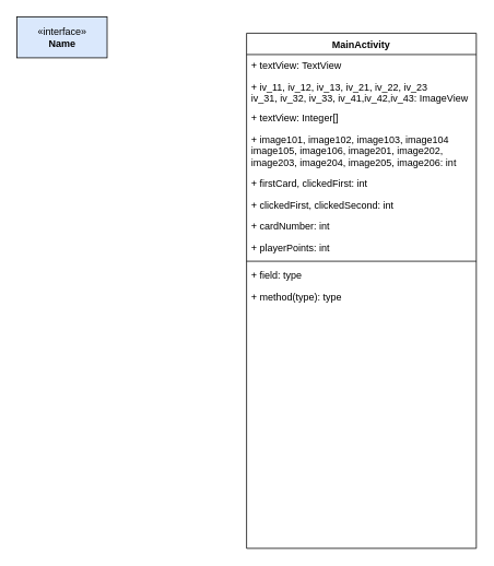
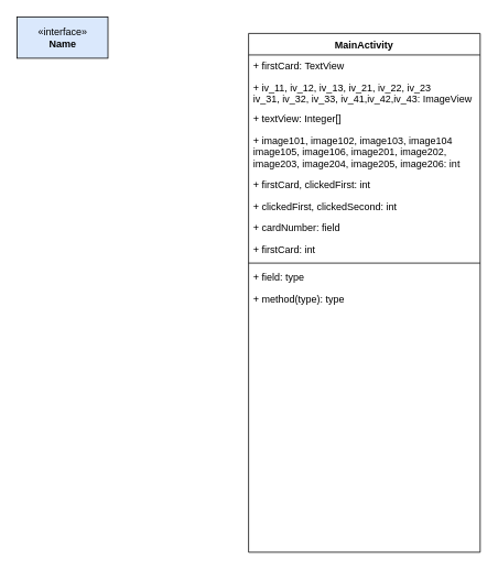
  <mxCell id="0" />
  <mxCell id="1" parent="0" />
  <mxCell id="2" value="&amp;laquo;interface&amp;raquo;&lt;br&gt;&lt;b&gt;Name&lt;/b&gt;" style="html=1;fillColor=#dae8fc;" vertex="1" parent="1"><mxGeometry x="20" y="20" width="110" height="50" as="geometry" /></mxCell>
  <mxCell id="3" value="MainActivity" style="swimlane;fontStyle=1;align=center;verticalAlign=top;childLayout=stackLayout;horizontal=1;startSize=26;horizontalStack=0;resizeParent=1;resizeParentMax=0;resizeLast=0;collapsible=1;marginBottom=0;" vertex="1" parent="1"><mxGeometry x="300" y="40" width="280" height="628" as="geometry" /></mxCell>
- <mxCell id="4" value="+ textView: TextView" style="text;strokeColor=none;fillColor=none;align=left;verticalAlign=top;spacingLeft=4;spacingRight=4;overflow=hidden;rotatable=0;points=[[0,0.5],[1,0.5]];portConstraint=eastwest;" vertex="1" parent="3"><mxGeometry y="26" width="280" height="26" as="geometry" /></mxCell>
+ <mxCell id="4" value="+ firstCard: TextView" style="text;strokeColor=none;fillColor=none;align=left;verticalAlign=top;spacingLeft=4;spacingRight=4;overflow=hidden;rotatable=0;points=[[0,0.5],[1,0.5]];portConstraint=eastwest;" vertex="1" parent="3"><mxGeometry y="26" width="280" height="26" as="geometry" /></mxCell>
  <mxCell id="5" value="+ iv_11, iv_12, iv_13, iv_21, iv_22, iv_23&#10;iv_31, iv_32, iv_33, iv_41,iv_42,iv_43: ImageView" style="text;strokeColor=none;fillColor=none;align=left;verticalAlign=top;spacingLeft=4;spacingRight=4;overflow=hidden;rotatable=0;points=[[0,0.5],[1,0.5]];portConstraint=eastwest;" vertex="1" parent="3"><mxGeometry y="52" width="280" height="38" as="geometry" /></mxCell>
  <mxCell id="6" value="+ textView: Integer[]" style="text;strokeColor=none;fillColor=none;align=left;verticalAlign=top;spacingLeft=4;spacingRight=4;overflow=hidden;rotatable=0;points=[[0,0.5],[1,0.5]];portConstraint=eastwest;" vertex="1" parent="3"><mxGeometry y="90" width="280" height="26" as="geometry" /></mxCell>
  <mxCell id="7" value="+ image101, image102, image103, image104&#10;image105, image106, image201, image202,&#10;image203, image204, image205, image206: int" style="text;strokeColor=none;fillColor=none;align=left;verticalAlign=top;spacingLeft=4;spacingRight=4;overflow=hidden;rotatable=0;points=[[0,0.5],[1,0.5]];portConstraint=eastwest;" vertex="1" parent="3"><mxGeometry y="116" width="280" height="54" as="geometry" /></mxCell>
  <mxCell id="8" value="+ firstCard, clickedFirst: int" style="text;strokeColor=none;fillColor=none;align=left;verticalAlign=top;spacingLeft=4;spacingRight=4;overflow=hidden;rotatable=0;points=[[0,0.5],[1,0.5]];portConstraint=eastwest;" vertex="1" parent="3"><mxGeometry y="170" width="280" height="26" as="geometry" /></mxCell>
  <mxCell id="9" value="+ clickedFirst, clickedSecond: int" style="text;strokeColor=none;fillColor=none;align=left;verticalAlign=top;spacingLeft=4;spacingRight=4;overflow=hidden;rotatable=0;points=[[0,0.5],[1,0.5]];portConstraint=eastwest;" vertex="1" parent="3"><mxGeometry y="196" width="280" height="26" as="geometry" /></mxCell>
- <mxCell id="10" value="+ cardNumber: int" style="text;strokeColor=none;fillColor=none;align=left;verticalAlign=top;spacingLeft=4;spacingRight=4;overflow=hidden;rotatable=0;points=[[0,0.5],[1,0.5]];portConstraint=eastwest;" vertex="1" parent="3"><mxGeometry y="222" width="280" height="26" as="geometry" /></mxCell>
- <mxCell id="11" value="+ playerPoints: int" style="text;strokeColor=none;fillColor=none;align=left;verticalAlign=top;spacingLeft=4;spacingRight=4;overflow=hidden;rotatable=0;points=[[0,0.5],[1,0.5]];portConstraint=eastwest;" vertex="1" parent="3"><mxGeometry y="248" width="280" height="26" as="geometry" /></mxCell>
+ <mxCell id="10" value="+ cardNumber: field" style="text;strokeColor=none;fillColor=none;align=left;verticalAlign=top;spacingLeft=4;spacingRight=4;overflow=hidden;rotatable=0;points=[[0,0.5],[1,0.5]];portConstraint=eastwest;" vertex="1" parent="3"><mxGeometry y="222" width="280" height="26" as="geometry" /></mxCell>
+ <mxCell id="11" value="+ firstCard: int" style="text;strokeColor=none;fillColor=none;align=left;verticalAlign=top;spacingLeft=4;spacingRight=4;overflow=hidden;rotatable=0;points=[[0,0.5],[1,0.5]];portConstraint=eastwest;" vertex="1" parent="3"><mxGeometry y="248" width="280" height="26" as="geometry" /></mxCell>
  <mxCell id="12" value="" style="line;strokeWidth=1;fillColor=none;align=left;verticalAlign=middle;spacingTop=-1;spacingLeft=3;spacingRight=3;rotatable=0;labelPosition=right;points=[];portConstraint=eastwest;" vertex="1" parent="3"><mxGeometry y="274" width="280" height="8" as="geometry" /></mxCell>
  <mxCell id="13" value="+ field: type" style="text;strokeColor=none;fillColor=none;align=left;verticalAlign=top;spacingLeft=4;spacingRight=4;overflow=hidden;rotatable=0;points=[[0,0.5],[1,0.5]];portConstraint=eastwest;" vertex="1" parent="3"><mxGeometry y="282" width="280" height="26" as="geometry" /></mxCell>
  <mxCell id="14" value="+ method(type): type" style="text;strokeColor=none;fillColor=none;align=left;verticalAlign=top;spacingLeft=4;spacingRight=4;overflow=hidden;rotatable=0;points=[[0,0.5],[1,0.5]];portConstraint=eastwest;" vertex="1" parent="3"><mxGeometry y="308" width="280" height="320" as="geometry" /></mxCell>
